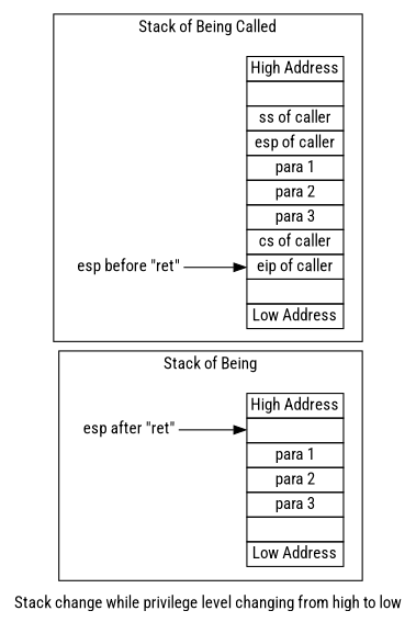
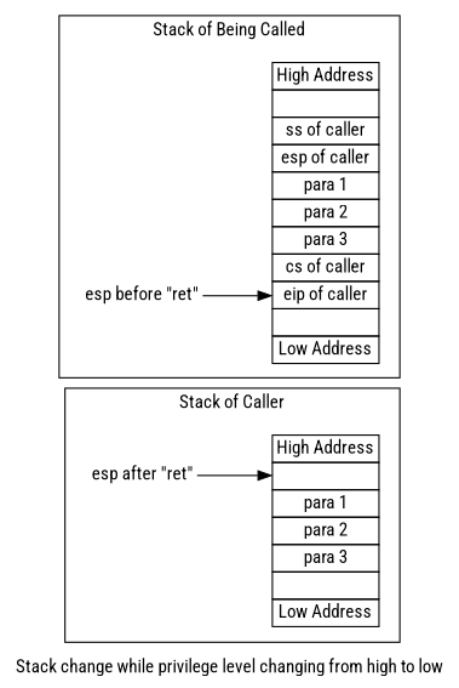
  digraph {
    label="Stack change while privilege level changing from high to low"
    rankdir=LR
    fontname="Roboto Condensed"
    node [shape=none fontname="Roboto Condensed"]
    edge [headport=1 tailport=1 fontname="Roboto Condensed"]
    n1 [label=< 			<table border="0"> 				<tr><td port="1">esp after "ret"</td></tr> 			</table> 		>]
    n2 [label=< 			<table border="0" cellborder="1" cellspacing="0"> 				<tr><td>High Address</td></tr> 				<tr><td port="1"> </td></tr> 				<tr><td>para 1</td></tr> 				<tr><td>para 2</td></tr> 				<tr><td>para 3</td></tr> 				<tr><td> </td></tr> 				<tr><td>Low Address</td></tr> 			</table> 		>]
    n3 [label=< 			<table border="0"> 				<tr><td port="1">esp before "ret"</td></tr> 			</table> 		>]
    n4 [label=< 			<table border="0" cellborder="1" cellspacing="0"> 				<tr><td>High Address</td></tr> 				<tr><td> </td></tr> 				<tr><td>ss of caller</td></tr> 				<tr><td>esp of caller</td></tr> 				<tr><td>para 1</td></tr> 				<tr><td>para 2</td></tr> 				<tr><td>para 3</td></tr> 				<tr><td>cs of caller</td></tr> 				<tr><td port="1">eip of caller</td></tr> 				<tr><td> </td></tr> 				<tr><td>Low Address</td></tr> 			</table> 		>]
    subgraph cluster_1 {
-     label="Stack of Being"
+     label="Stack of Caller"
      n1
      n2
    }
    subgraph cluster_2 {
      label="Stack of Being Called"
      n3
      n4
    }
    n1 -> n2
    n3 -> n4
  }
